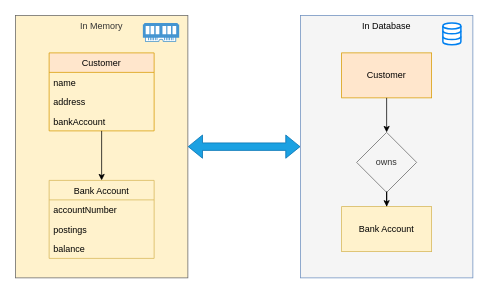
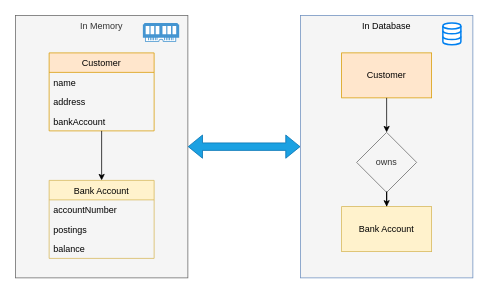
  <mxCell id="0" />
  <mxCell id="1" parent="0" />
- <mxCell id="2" value="In Memory" style="rounded=0;whiteSpace=wrap;html=1;verticalAlign=top;fillColor=#fff2cc;strokeColor=#666666;fontColor=#333333;" vertex="1" parent="1"><mxGeometry x="20" y="20" width="230" height="350" as="geometry" /></mxCell>
+ <mxCell id="2" value="In Memory" style="rounded=0;whiteSpace=wrap;html=1;verticalAlign=top;fillColor=#f5f5f5;strokeColor=#666666;fontColor=#333333;" vertex="1" parent="1"><mxGeometry x="20" y="20" width="230" height="350" as="geometry" /></mxCell>
  <mxCell id="3" value="Customer" style="swimlane;fontStyle=0;childLayout=stackLayout;horizontal=1;startSize=26;fillColor=#ffe6cc;horizontalStack=0;resizeParent=1;resizeParentMax=0;resizeLast=0;collapsible=1;marginBottom=0;strokeColor=#d79b00;" vertex="1" parent="1"><mxGeometry x="65" y="70" width="140" height="104" as="geometry" /></mxCell>
  <mxCell id="4" value="name" style="text;strokeColor=none;fillColor=none;align=left;verticalAlign=top;spacingLeft=4;spacingRight=4;overflow=hidden;rotatable=0;points=[[0,0.5],[1,0.5]];portConstraint=eastwest;" vertex="1" parent="3"><mxGeometry y="26" width="140" height="26" as="geometry" /></mxCell>
  <mxCell id="5" value="address" style="text;strokeColor=none;fillColor=none;align=left;verticalAlign=top;spacingLeft=4;spacingRight=4;overflow=hidden;rotatable=0;points=[[0,0.5],[1,0.5]];portConstraint=eastwest;" vertex="1" parent="3"><mxGeometry y="52" width="140" height="26" as="geometry" /></mxCell>
  <mxCell id="6" value="bankAccount" style="text;strokeColor=none;fillColor=none;align=left;verticalAlign=top;spacingLeft=4;spacingRight=4;overflow=hidden;rotatable=0;points=[[0,0.5],[1,0.5]];portConstraint=eastwest;" vertex="1" parent="3"><mxGeometry y="78" width="140" height="26" as="geometry" /></mxCell>
  <mxCell id="7" style="edgeStyle=orthogonalEdgeStyle;rounded=0;orthogonalLoop=1;jettySize=auto;html=1;exitX=0.5;exitY=0;exitDx=0;exitDy=0;entryX=0.5;entryY=1;entryDx=0;entryDy=0;startArrow=classic;startFill=1;endArrow=none;endFill=0;" edge="1" parent="1" source="8" target="3"><mxGeometry relative="1" as="geometry" /></mxCell>
  <mxCell id="8" value="Bank Account" style="swimlane;fontStyle=0;childLayout=stackLayout;horizontal=1;startSize=26;fillColor=#fff2cc;horizontalStack=0;resizeParent=1;resizeParentMax=0;resizeLast=0;collapsible=1;marginBottom=0;strokeColor=#d6b656;" vertex="1" parent="1"><mxGeometry x="65" y="240" width="140" height="104" as="geometry" /></mxCell>
  <mxCell id="9" value="accountNumber" style="text;strokeColor=none;fillColor=none;align=left;verticalAlign=top;spacingLeft=4;spacingRight=4;overflow=hidden;rotatable=0;points=[[0,0.5],[1,0.5]];portConstraint=eastwest;" vertex="1" parent="8"><mxGeometry y="26" width="140" height="26" as="geometry" /></mxCell>
  <mxCell id="10" value="postings" style="text;strokeColor=none;fillColor=none;align=left;verticalAlign=top;spacingLeft=4;spacingRight=4;overflow=hidden;rotatable=0;points=[[0,0.5],[1,0.5]];portConstraint=eastwest;" vertex="1" parent="8"><mxGeometry y="52" width="140" height="26" as="geometry" /></mxCell>
  <mxCell id="11" value="balance" style="text;strokeColor=none;fillColor=none;align=left;verticalAlign=top;spacingLeft=4;spacingRight=4;overflow=hidden;rotatable=0;points=[[0,0.5],[1,0.5]];portConstraint=eastwest;" vertex="1" parent="8"><mxGeometry y="78" width="140" height="26" as="geometry" /></mxCell>
  <mxCell id="12" value="In Database" style="rounded=0;whiteSpace=wrap;html=1;verticalAlign=top;fillColor=#f5f5f5;strokeColor=#6c8ebf;" vertex="1" parent="1"><mxGeometry x="400" y="20" width="230" height="350" as="geometry" /></mxCell>
  <mxCell id="13" value="" style="pointerEvents=1;shadow=0;dashed=0;html=1;strokeColor=none;fillColor=#4495D1;labelPosition=center;verticalLabelPosition=bottom;verticalAlign=top;align=center;outlineConnect=0;shape=mxgraph.veeam.ram;" vertex="1" parent="1"><mxGeometry x="190" y="30" width="48.4" height="25.2" as="geometry" /></mxCell>
  <mxCell id="14" value="" style="html=1;verticalLabelPosition=bottom;align=center;labelBackgroundColor=#ffffff;verticalAlign=top;strokeWidth=2;strokeColor=#0080F0;fillColor=#ffffff;shadow=0;dashed=0;shape=mxgraph.ios7.icons.data;rounded=0;" vertex="1" parent="1"><mxGeometry x="590" y="30" width="24" height="29.1" as="geometry" /></mxCell>
  <mxCell id="15" value="Customer" style="rounded=0;whiteSpace=wrap;html=1;fillColor=#ffe6cc;strokeColor=#d79b00;" vertex="1" parent="1"><mxGeometry x="455" y="70" width="120" height="60" as="geometry" /></mxCell>
  <mxCell id="16" style="edgeStyle=orthogonalEdgeStyle;rounded=0;orthogonalLoop=1;jettySize=auto;html=1;exitX=0.5;exitY=0;exitDx=0;exitDy=0;entryX=0.5;entryY=1;entryDx=0;entryDy=0;startArrow=classic;startFill=1;endArrow=none;endFill=0;" edge="1" parent="1" source="17" target="15"><mxGeometry relative="1" as="geometry" /></mxCell>
  <mxCell id="17" value="owns" style="rhombus;whiteSpace=wrap;html=1;rounded=0;fillColor=#f5f5f5;strokeColor=#666666;fontColor=#333333;" vertex="1" parent="1"><mxGeometry x="475" y="176" width="80" height="80" as="geometry" /></mxCell>
  <mxCell id="18" style="edgeStyle=orthogonalEdgeStyle;rounded=0;orthogonalLoop=1;jettySize=auto;html=1;exitX=0.5;exitY=0;exitDx=0;exitDy=0;startArrow=classic;startFill=1;endArrow=none;endFill=0;" edge="1" parent="1" source="19" target="17"><mxGeometry relative="1" as="geometry" /></mxCell>
  <mxCell id="19" value="Bank Account" style="rounded=0;whiteSpace=wrap;html=1;fillColor=#fff2cc;strokeColor=#d6b656;" vertex="1" parent="1"><mxGeometry x="455" y="275" width="120" height="60" as="geometry" /></mxCell>
  <mxCell id="20" value="" style="shape=flexArrow;endArrow=classic;startArrow=classic;html=1;exitX=1;exitY=0.5;exitDx=0;exitDy=0;fillColor=#1ba1e2;strokeColor=#006EAF;" edge="1" parent="1" source="2" target="12"><mxGeometry width="50" height="50" relative="1" as="geometry"><mxPoint x="300" y="230" as="sourcePoint" /><mxPoint x="350" y="180" as="targetPoint" /></mxGeometry></mxCell>
